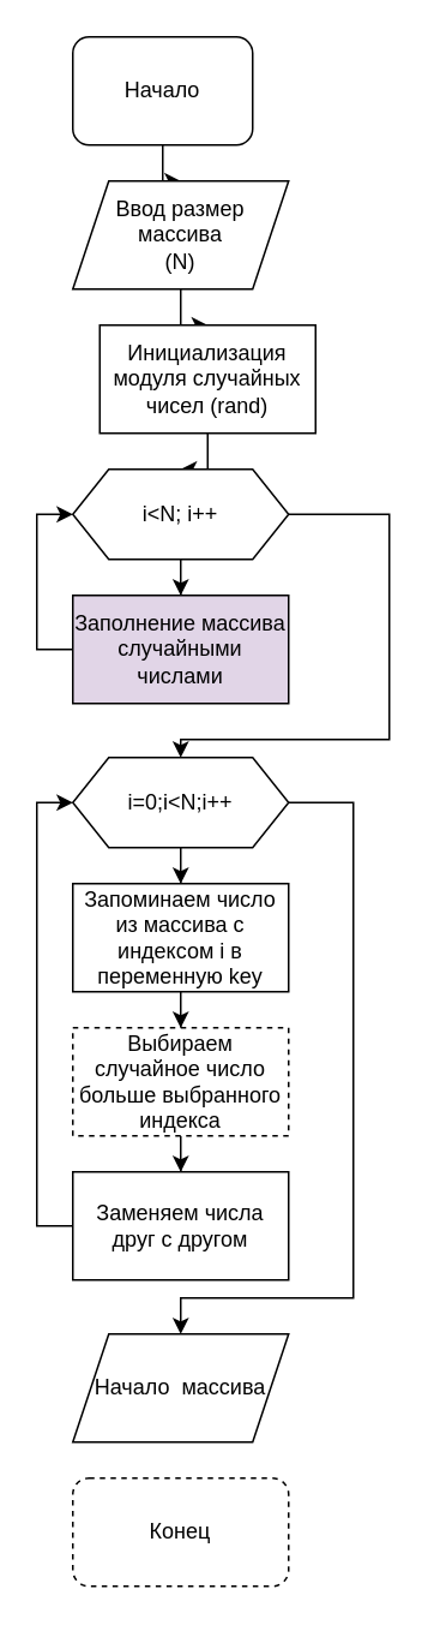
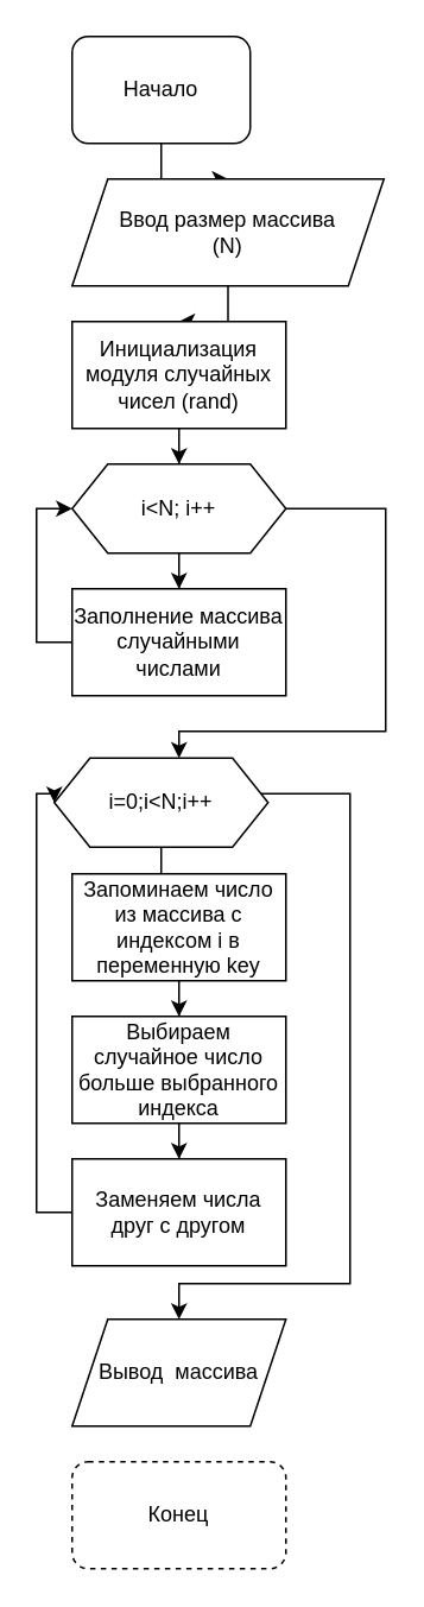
  <mxCell id="0" />
  <mxCell id="1" parent="0" />
  <mxCell id="2" style="edgeStyle=orthogonalEdgeStyle;rounded=0;orthogonalLoop=1;jettySize=auto;html=1;" edge="1" parent="1" source="3" target="5"><mxGeometry relative="1" as="geometry" /></mxCell>
  <mxCell id="3" value="Начало" style="rounded=1;whiteSpace=wrap;html=1;" vertex="1" parent="1"><mxGeometry x="40" y="20" width="100" height="60" as="geometry" /></mxCell>
  <mxCell id="4" style="edgeStyle=orthogonalEdgeStyle;rounded=0;orthogonalLoop=1;jettySize=auto;html=1;" edge="1" parent="1" source="5" target="7"><mxGeometry relative="1" as="geometry" /></mxCell>
- <mxCell id="5" value="Ввод размер массива&lt;br&gt;(N)" style="shape=parallelogram;perimeter=parallelogramPerimeter;whiteSpace=wrap;html=1;fixedSize=1;" vertex="1" parent="1"><mxGeometry x="40" y="100" width="120" height="60" as="geometry" /></mxCell>
+ <mxCell id="5" value="Ввод размер массива&lt;br&gt;(N)" style="shape=parallelogram;perimeter=parallelogramPerimeter;whiteSpace=wrap;html=1;fixedSize=1;" vertex="1" parent="1"><mxGeometry x="40" y="100" width="175" height="60" as="geometry" /></mxCell>
  <mxCell id="6" style="edgeStyle=orthogonalEdgeStyle;rounded=0;orthogonalLoop=1;jettySize=auto;html=1;" edge="1" parent="1" source="7" target="10"><mxGeometry relative="1" as="geometry" /></mxCell>
- <mxCell id="7" value="Инициализация модуля случайных чисел (rand)" style="rounded=0;whiteSpace=wrap;html=1;" vertex="1" parent="1"><mxGeometry x="55" y="180" width="120" height="60" as="geometry" /></mxCell>
+ <mxCell id="7" value="Инициализация модуля случайных чисел (rand)" style="rounded=0;whiteSpace=wrap;html=1;" vertex="1" parent="1"><mxGeometry x="40" y="180" width="120" height="60" as="geometry" /></mxCell>
  <mxCell id="8" style="edgeStyle=orthogonalEdgeStyle;rounded=0;orthogonalLoop=1;jettySize=auto;html=1;" edge="1" parent="1" source="10" target="12"><mxGeometry relative="1" as="geometry" /></mxCell>
  <mxCell id="9" style="edgeStyle=orthogonalEdgeStyle;rounded=0;orthogonalLoop=1;jettySize=auto;html=1;" edge="1" parent="1" source="10" target="15"><mxGeometry relative="1" as="geometry"><Array as="points"><mxPoint x="216" y="285" /><mxPoint x="216" y="410" /><mxPoint x="100" y="410" /></Array></mxGeometry></mxCell>
  <mxCell id="10" value="i&amp;lt;N; i++" style="shape=hexagon;perimeter=hexagonPerimeter2;whiteSpace=wrap;html=1;fixedSize=1;" vertex="1" parent="1"><mxGeometry x="40" y="260" width="120" height="50" as="geometry" /></mxCell>
  <mxCell id="11" style="edgeStyle=orthogonalEdgeStyle;rounded=0;orthogonalLoop=1;jettySize=auto;html=1;entryX=0;entryY=0.5;entryDx=0;entryDy=0;" edge="1" parent="1" source="12" target="10"><mxGeometry relative="1" as="geometry"><Array as="points"><mxPoint x="20" y="360" /><mxPoint x="20" y="285" /></Array></mxGeometry></mxCell>
- <mxCell id="12" value="Заполнение массива случайными числами" style="rounded=0;whiteSpace=wrap;html=1;fillColor=#e1d5e7;" vertex="1" parent="1"><mxGeometry x="40" y="330" width="120" height="60" as="geometry" /></mxCell>
+ <mxCell id="12" value="Заполнение массива случайными числами" style="rounded=0;whiteSpace=wrap;html=1;" vertex="1" parent="1"><mxGeometry x="40" y="330" width="120" height="60" as="geometry" /></mxCell>
  <mxCell id="13" style="edgeStyle=orthogonalEdgeStyle;rounded=0;orthogonalLoop=1;jettySize=auto;html=1;entryX=0.5;entryY=0;entryDx=0;entryDy=0;" edge="1" parent="1" source="15" target="17"><mxGeometry relative="1" as="geometry" /></mxCell>
  <mxCell id="14" style="edgeStyle=orthogonalEdgeStyle;rounded=0;orthogonalLoop=1;jettySize=auto;html=1;entryX=0.5;entryY=0;entryDx=0;entryDy=0;" edge="1" parent="1" source="15" target="22"><mxGeometry relative="1" as="geometry"><Array as="points"><mxPoint x="196" y="445" /><mxPoint x="196" y="720" /><mxPoint x="100" y="720" /></Array></mxGeometry></mxCell>
- <mxCell id="15" value="i=0;i&amp;lt;N;i++" style="shape=hexagon;perimeter=hexagonPerimeter2;whiteSpace=wrap;html=1;fixedSize=1;" vertex="1" parent="1"><mxGeometry x="40" y="420" width="120" height="50" as="geometry" /></mxCell>
+ <mxCell id="15" value="i=0;i&amp;lt;N;i++" style="shape=hexagon;perimeter=hexagonPerimeter2;whiteSpace=wrap;html=1;fixedSize=1;" vertex="1" parent="1"><mxGeometry x="30" y="425" width="120" height="50" as="geometry" /></mxCell>
  <mxCell id="16" style="edgeStyle=orthogonalEdgeStyle;rounded=0;orthogonalLoop=1;jettySize=auto;html=1;" edge="1" parent="1" source="17" target="19"><mxGeometry relative="1" as="geometry" /></mxCell>
  <mxCell id="17" value="Запоминаем число из массива с индексом i в переменную key" style="rounded=0;whiteSpace=wrap;html=1;" vertex="1" parent="1"><mxGeometry x="40" y="490" width="120" height="60" as="geometry" /></mxCell>
  <mxCell id="18" style="edgeStyle=orthogonalEdgeStyle;rounded=0;orthogonalLoop=1;jettySize=auto;html=1;" edge="1" parent="1" source="19" target="21"><mxGeometry relative="1" as="geometry" /></mxCell>
- <mxCell id="19" value="Выбираем случайное число больше выбранного индекса" style="rounded=0;whiteSpace=wrap;html=1;dashed=1;" vertex="1" parent="1"><mxGeometry x="40" y="570" width="120" height="60" as="geometry" /></mxCell>
+ <mxCell id="19" value="Выбираем случайное число больше выбранного индекса" style="rounded=0;whiteSpace=wrap;html=1;" vertex="1" parent="1"><mxGeometry x="40" y="570" width="120" height="60" as="geometry" /></mxCell>
  <mxCell id="20" style="edgeStyle=orthogonalEdgeStyle;rounded=0;orthogonalLoop=1;jettySize=auto;html=1;entryX=0;entryY=0.5;entryDx=0;entryDy=0;" edge="1" parent="1" source="21" target="15"><mxGeometry relative="1" as="geometry"><Array as="points"><mxPoint x="20" y="680" /><mxPoint x="20" y="445" /></Array></mxGeometry></mxCell>
  <mxCell id="21" value="Заменяем числа друг с другом" style="rounded=0;whiteSpace=wrap;html=1;" vertex="1" parent="1"><mxGeometry x="40" y="650" width="120" height="60" as="geometry" /></mxCell>
- <mxCell id="22" value="Начало&amp;nbsp; массива" style="shape=parallelogram;perimeter=parallelogramPerimeter;whiteSpace=wrap;html=1;fixedSize=1;" vertex="1" parent="1"><mxGeometry x="40" y="740" width="120" height="60" as="geometry" /></mxCell>
+ <mxCell id="22" value="Вывод&amp;nbsp; массива" style="shape=parallelogram;perimeter=parallelogramPerimeter;whiteSpace=wrap;html=1;fixedSize=1;" vertex="1" parent="1"><mxGeometry x="40" y="740" width="120" height="60" as="geometry" /></mxCell>
  <mxCell id="23" value="Конец" style="rounded=1;whiteSpace=wrap;html=1;dashed=1;" vertex="1" parent="1"><mxGeometry x="40" y="820" width="120" height="60" as="geometry" /></mxCell>
